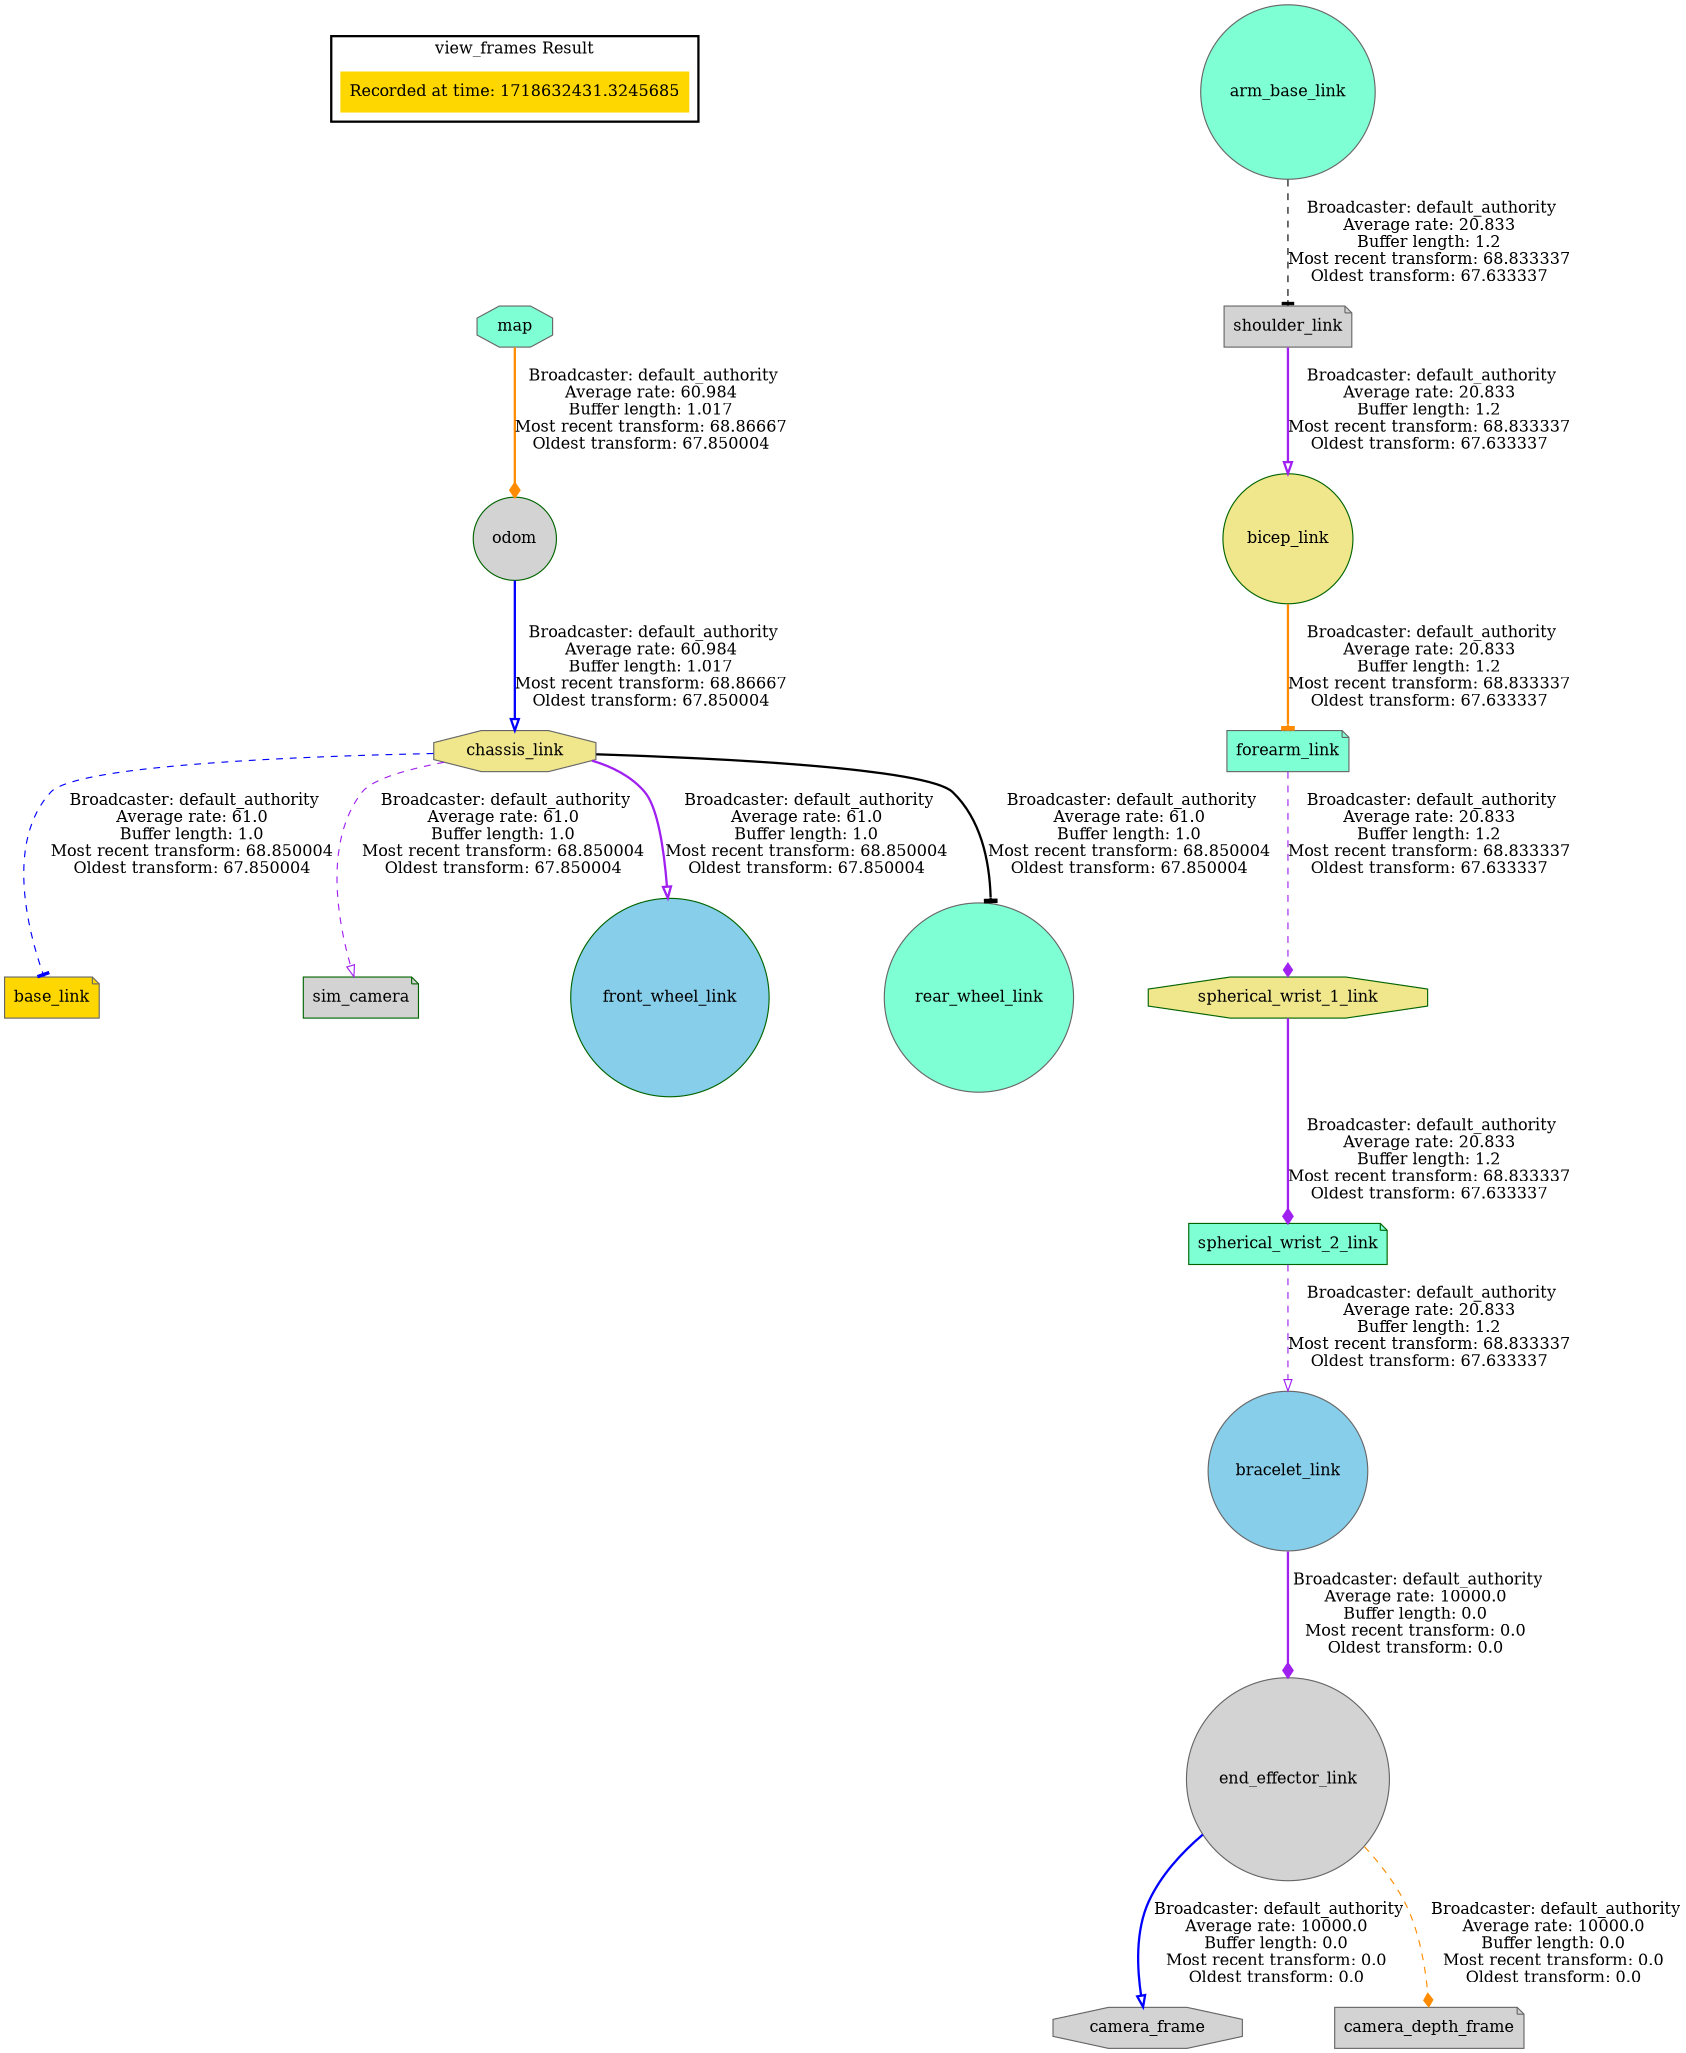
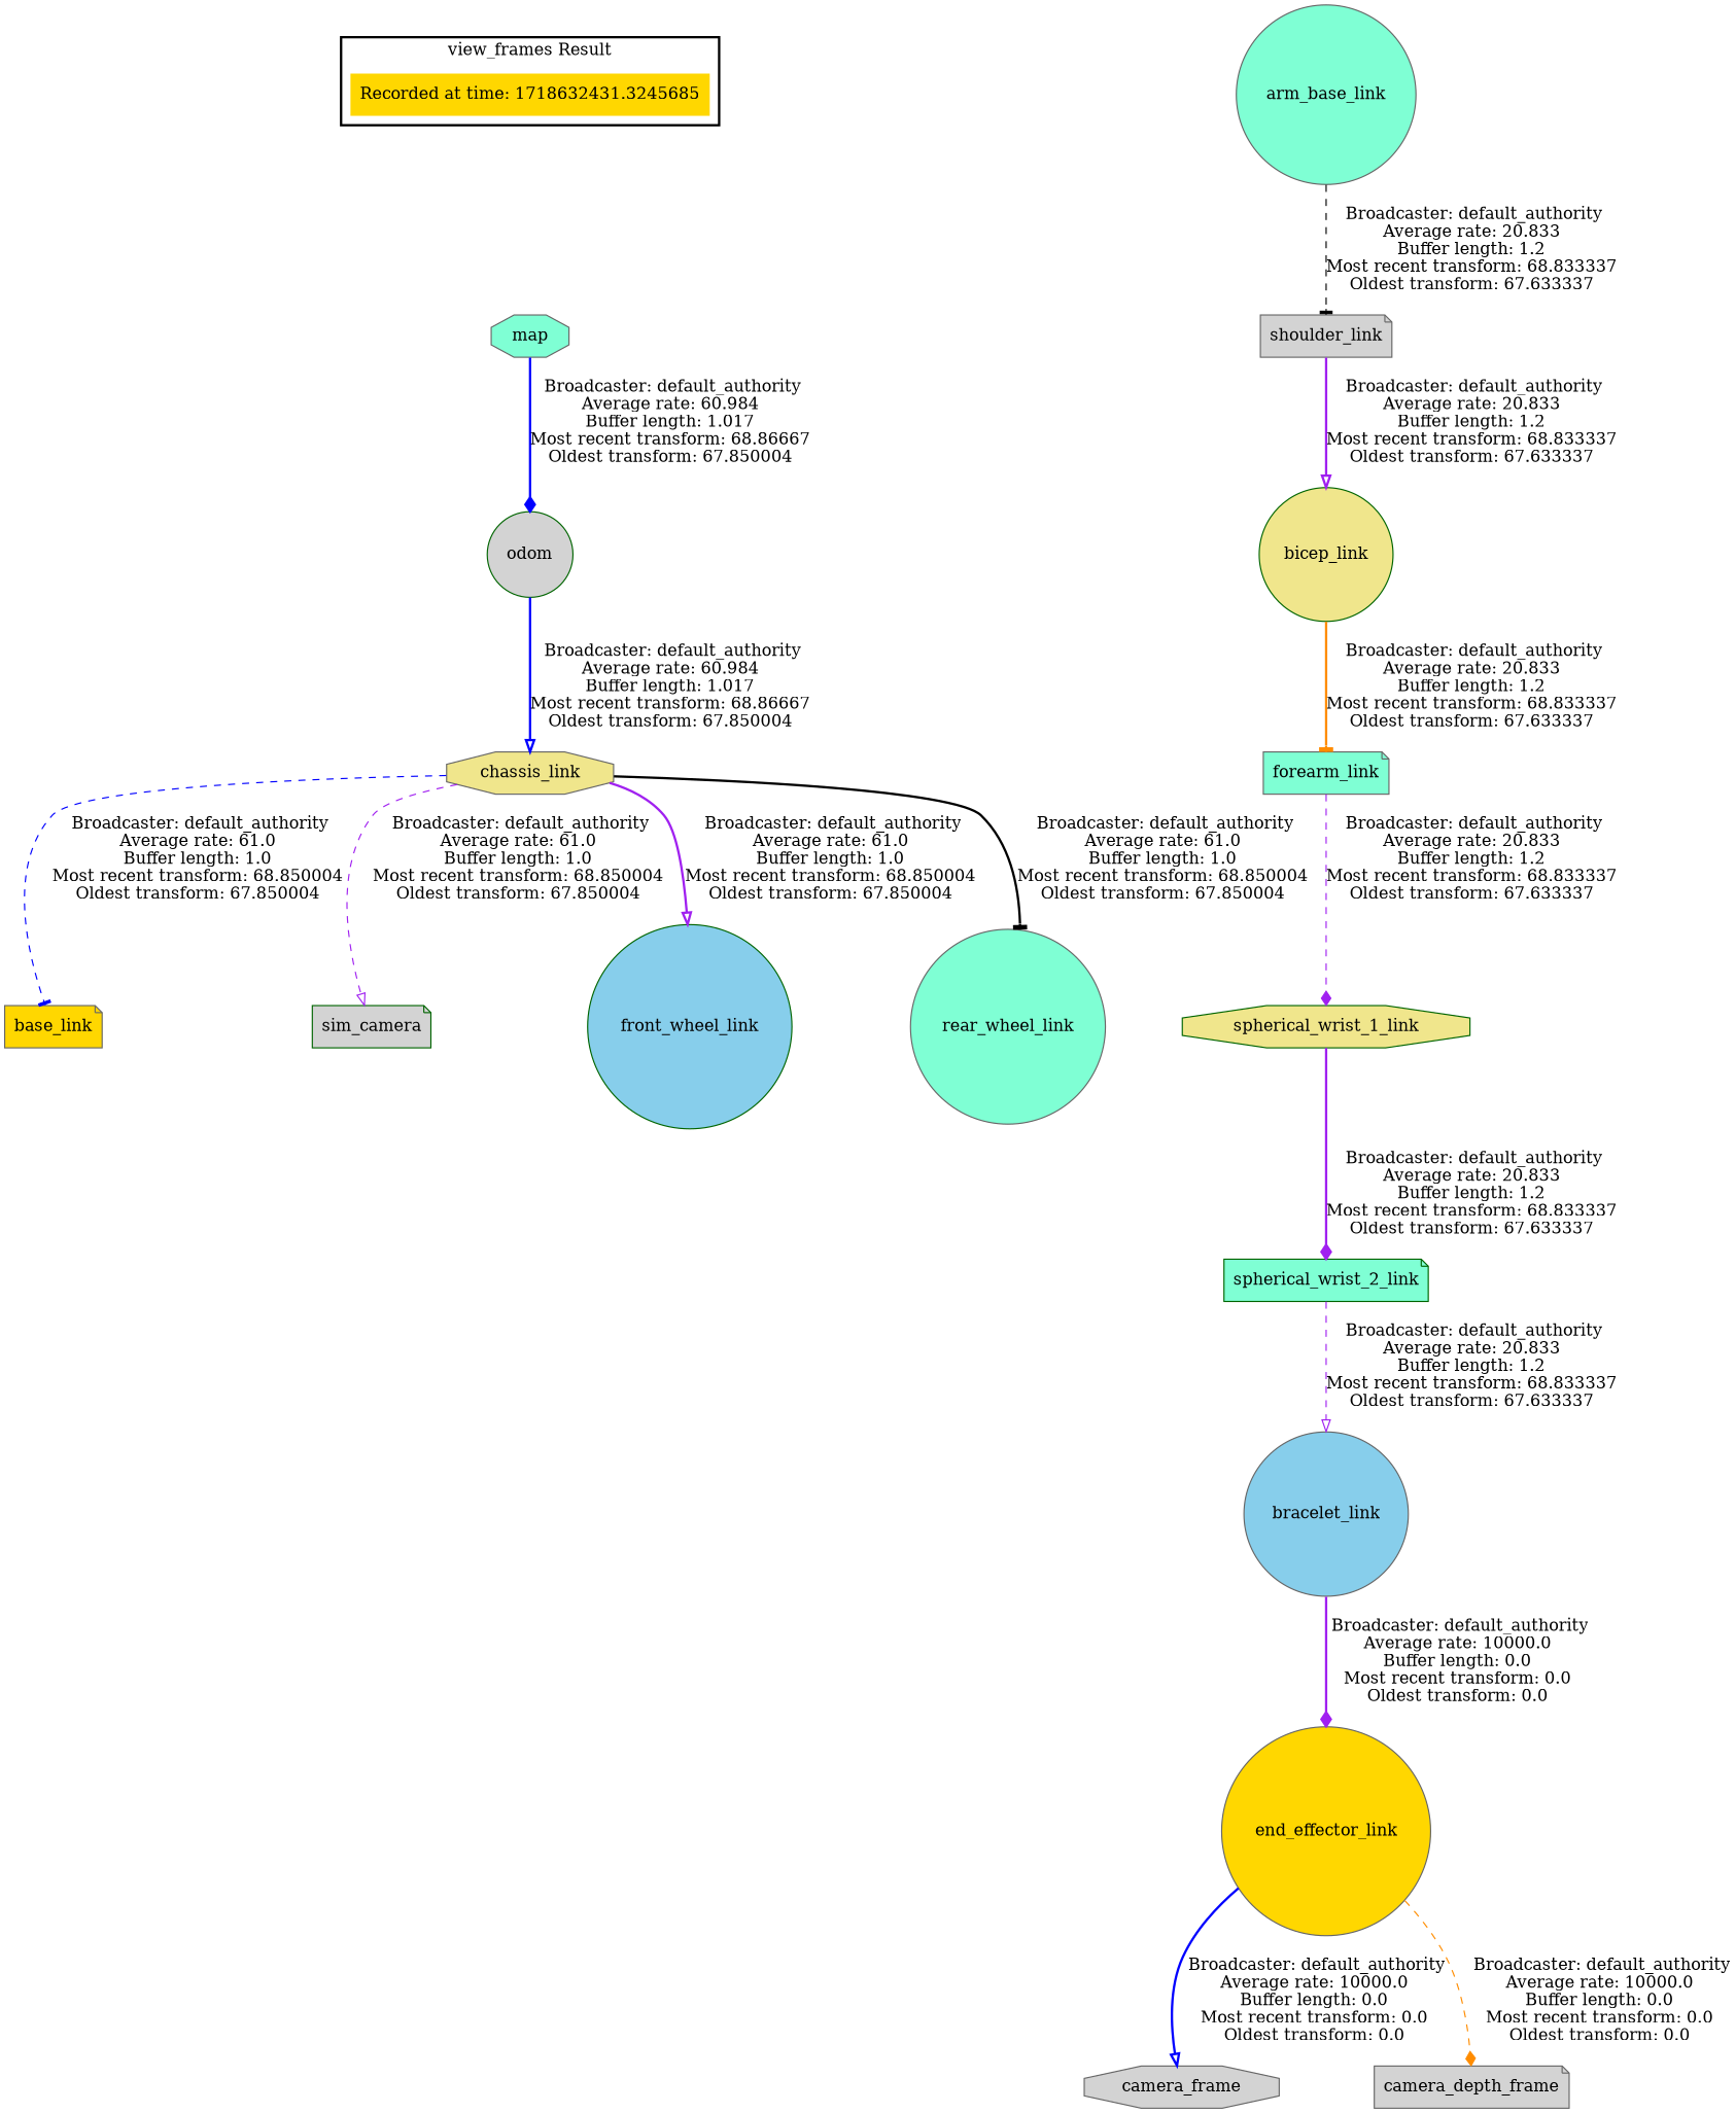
  digraph {
    node [color=gray40 fillcolor=aquamarine shape=circle style=filled]
    edge [style=bold arrowhead=onormal color=purple]
    "Recorded at time: 1718632431.3245685" [color=darkgreen fillcolor=gold shape=plaintext]
    map [shape=octagon]
-   end_effector_link [fillcolor=lightgrey]
+   end_effector_link [fillcolor=gold]
    n4 [fillcolor=lightgrey label=camera_frame shape=octagon]
    camera_depth_frame [fillcolor=lightgrey shape=note]
    bracelet_link [fillcolor=skyblue]
    spherical_wrist_2_link [color=darkgreen shape=note]
    arm_base_link
    shoulder_link [fillcolor=lightgrey shape=note]
    bicep_link [color=darkgreen fillcolor=khaki]
    forearm_link [shape=note]
    spherical_wrist_1_link [color=darkgreen fillcolor=khaki shape=octagon]
    odom [color=darkgreen fillcolor=lightgrey]
    chassis_link [fillcolor=khaki shape=octagon]
    base_link [fillcolor=gold shape=note]
    sim_camera [color=darkgreen fillcolor=lightgrey shape=note]
    front_wheel_link [color=darkgreen fillcolor=skyblue]
    rear_wheel_link
    subgraph cluster_1 {
      color=black
      label="view_frames Result"
      style=bold
      "Recorded at time: 1718632431.3245685"
    }
    "Recorded at time: 1718632431.3245685" -> map [style=invis arrowhead="" color=""]
-   map -> odom [arrowhead=diamond color=darkorange label=" Broadcaster: default_authority\nAverage rate: 60.984\nBuffer length: 1.017\nMost recent transform: 68.86667\nOldest transform: 67.850004\n"]
+   map -> odom [arrowhead=diamond color=blue label=" Broadcaster: default_authority\nAverage rate: 60.984\nBuffer length: 1.017\nMost recent transform: 68.86667\nOldest transform: 67.850004\n"]
    end_effector_link -> n4 [color=blue label=" Broadcaster: default_authority\nAverage rate: 10000.0\nBuffer length: 0.0\nMost recent transform: 0.0\nOldest transform: 0.0\n"]
    end_effector_link -> camera_depth_frame [arrowhead=diamond color=darkorange label=" Broadcaster: default_authority\nAverage rate: 10000.0\nBuffer length: 0.0\nMost recent transform: 0.0\nOldest transform: 0.0\n" style=dashed]
    bracelet_link -> end_effector_link [arrowhead=diamond label=" Broadcaster: default_authority\nAverage rate: 10000.0\nBuffer length: 0.0\nMost recent transform: 0.0\nOldest transform: 0.0\n"]
    spherical_wrist_2_link -> bracelet_link [label=" Broadcaster: default_authority\nAverage rate: 20.833\nBuffer length: 1.2\nMost recent transform: 68.833337\nOldest transform: 67.633337\n" style=dashed]
    arm_base_link -> shoulder_link [arrowhead=tee color=black label=" Broadcaster: default_authority\nAverage rate: 20.833\nBuffer length: 1.2\nMost recent transform: 68.833337\nOldest transform: 67.633337\n" style=dashed]
    shoulder_link -> bicep_link [label=" Broadcaster: default_authority\nAverage rate: 20.833\nBuffer length: 1.2\nMost recent transform: 68.833337\nOldest transform: 67.633337\n"]
    bicep_link -> forearm_link [arrowhead=tee color=darkorange label=" Broadcaster: default_authority\nAverage rate: 20.833\nBuffer length: 1.2\nMost recent transform: 68.833337\nOldest transform: 67.633337\n"]
    forearm_link -> spherical_wrist_1_link [arrowhead=diamond label=" Broadcaster: default_authority\nAverage rate: 20.833\nBuffer length: 1.2\nMost recent transform: 68.833337\nOldest transform: 67.633337\n" style=dashed]
    spherical_wrist_1_link -> spherical_wrist_2_link [arrowhead=diamond label=" Broadcaster: default_authority\nAverage rate: 20.833\nBuffer length: 1.2\nMost recent transform: 68.833337\nOldest transform: 67.633337\n"]
    odom -> chassis_link [color=blue label=" Broadcaster: default_authority\nAverage rate: 60.984\nBuffer length: 1.017\nMost recent transform: 68.86667\nOldest transform: 67.850004\n"]
    chassis_link -> base_link [arrowhead=tee color=blue label=" Broadcaster: default_authority\nAverage rate: 61.0\nBuffer length: 1.0\nMost recent transform: 68.850004\nOldest transform: 67.850004\n" style=dashed]
    chassis_link -> sim_camera [label=" Broadcaster: default_authority\nAverage rate: 61.0\nBuffer length: 1.0\nMost recent transform: 68.850004\nOldest transform: 67.850004\n" style=dashed]
    chassis_link -> front_wheel_link [label=" Broadcaster: default_authority\nAverage rate: 61.0\nBuffer length: 1.0\nMost recent transform: 68.850004\nOldest transform: 67.850004\n"]
    chassis_link -> rear_wheel_link [arrowhead=tee color=black label=" Broadcaster: default_authority\nAverage rate: 61.0\nBuffer length: 1.0\nMost recent transform: 68.850004\nOldest transform: 67.850004\n"]
  }
